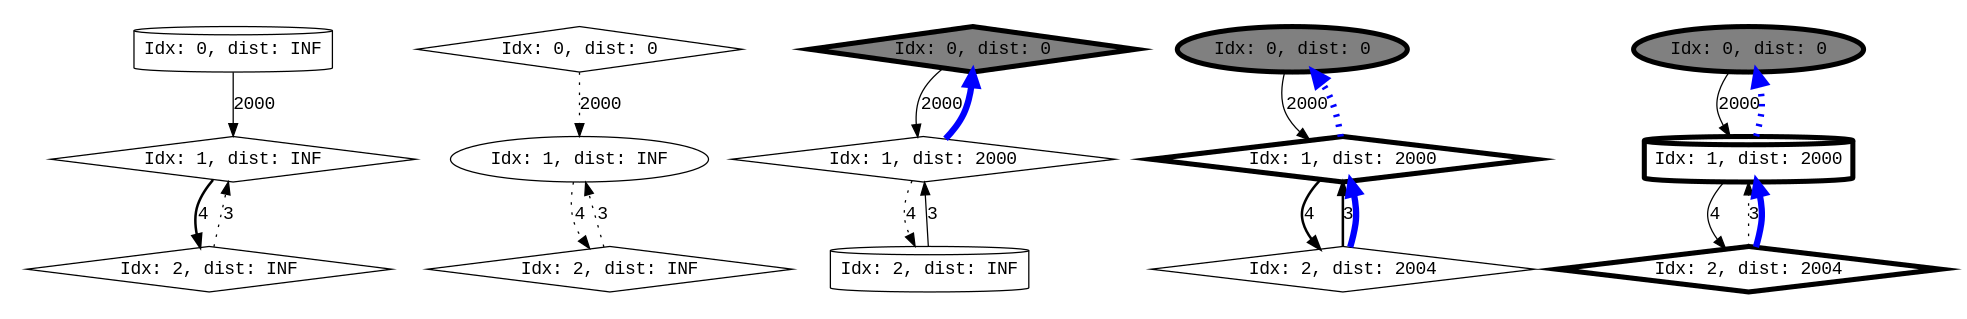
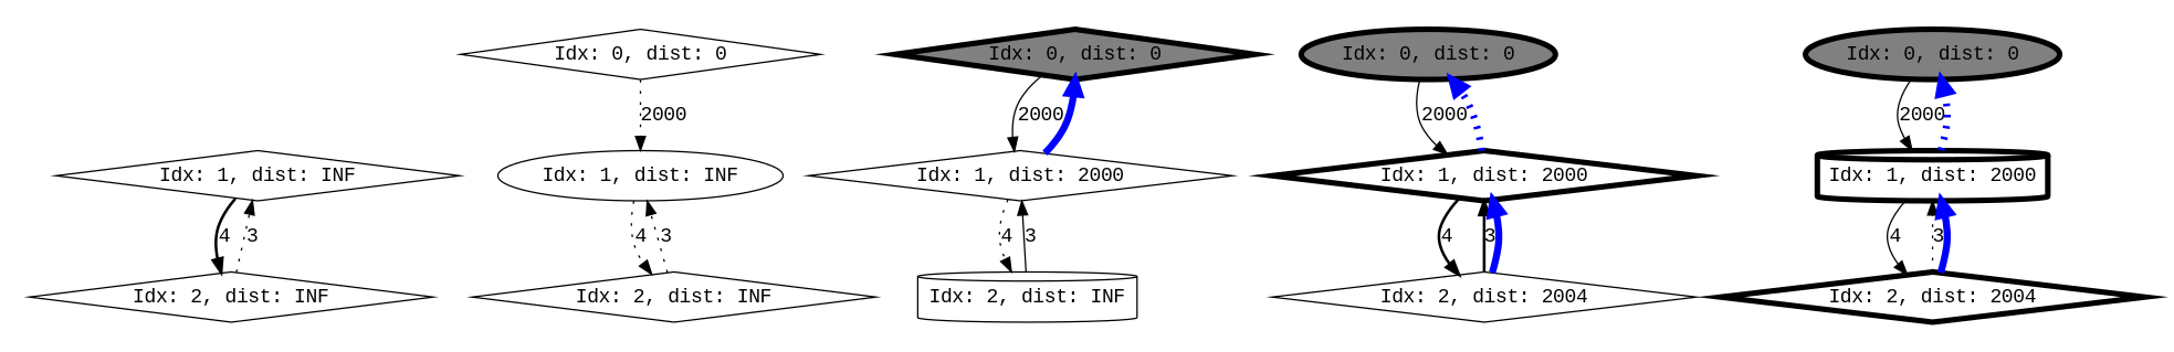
  digraph {
    rankdir=TB
    fontname="Liberation Mono"
    node [fillcolor="0.0 0.0 inf" shape=diamond style=filled fontname="Liberation Mono"]
    edge [style=dotted fontname="Liberation Mono"]
-   n1 [label="Idx: 0, dist: INF" shape=cylinder]
    n2 [label="Idx: 1, dist: INF"]
    n3 [label="Idx: 2, dist: INF"]
    n4 [fillcolor="0.0 0.0 -nan" label="Idx: 0, dist: 0"]
    n5 [label="Idx: 1, dist: INF" shape=ellipse]
    n6 [label="Idx: 2, dist: INF"]
    n7 [fillcolor="0.0 0.0 0.5" label="Idx: 0, dist: 0" penwidth=4]
    n8 [fillcolor="0.0 0.0 1" label="Idx: 1, dist: 2000"]
    n9 [fillcolor="0.0 0.0 250.5" label="Idx: 2, dist: INF" shape=cylinder]
    n10 [fillcolor="0.0 0.0 0.5" label="Idx: 0, dist: 0" penwidth=4 shape=ellipse]
    n11 [fillcolor="0.0 0.0 0.999002" label="Idx: 1, dist: 2000" penwidth=4]
    n12 [fillcolor="0.0 0.0 1" label="Idx: 2, dist: 2004"]
    n13 [fillcolor="0.0 0.0 0.5" label="Idx: 0, dist: 0" penwidth=4 shape=ellipse]
    n14 [fillcolor="0.0 0.0 0.999002" label="Idx: 1, dist: 2000" penwidth=4 shape=cylinder]
    n15 [fillcolor="0.0 0.0 1" label="Idx: 2, dist: 2004" penwidth=4]
-   n1 -> n2 [label=2000 style=solid]
    n2 -> n3 [label=4 style=bold]
    n3 -> n2 [label=3]
    n4 -> n5 [label=2000]
    n5 -> n6 [label=4]
    n6 -> n5 [label=3]
    n7 -> n8 [label=2000 style=solid]
    n8 -> n7 [color=blue penwidth=5 style=bold]
    n8 -> n9 [label=4]
    n9 -> n8 [label=3 style=solid]
    n10 -> n11 [label=2000 style=solid]
    n11 -> n10 [color=blue penwidth=5]
    n11 -> n12 [label=4 style=bold]
    n12 -> n11 [label=3 style=bold]
    n12 -> n11 [color=blue penwidth=5 style=bold]
    n13 -> n14 [label=2000 style=solid]
    n14 -> n13 [color=blue penwidth=5]
    n14 -> n15 [label=4 style=solid]
    n15 -> n14 [label=3]
    n15 -> n14 [color=blue penwidth=5 style=solid]
  }
